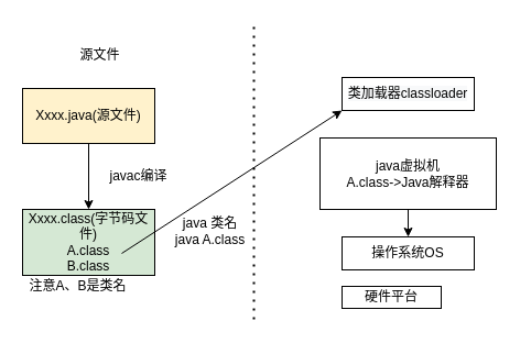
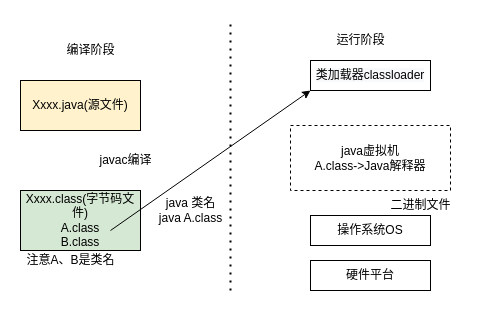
  <mxCell id="0" />
  <mxCell id="1" parent="0" />
- <mxCell id="2" value="" style="edgeStyle=orthogonalEdgeStyle;rounded=0;orthogonalLoop=1;jettySize=auto;html=1;" edge="1" parent="1" source="3" target="4"><mxGeometry relative="1" as="geometry" /></mxCell>
  <mxCell id="3" value="Xxxx.java(源文件)" style="rounded=0;whiteSpace=wrap;html=1;fillColor=#fff2cc;" vertex="1" parent="1"><mxGeometry x="20" y="80" width="120" height="50" as="geometry" /></mxCell>
  <mxCell id="4" value="Xxxx.class(字节码文件)&lt;br&gt;A.class&lt;br&gt;B.class" style="rounded=0;whiteSpace=wrap;html=1;fillColor=#d5e8d4;" vertex="1" parent="1"><mxGeometry x="20" y="190" width="120" height="60" as="geometry" /></mxCell>
  <mxCell id="5" value="javac编译" style="text;html=1;align=center;verticalAlign=middle;resizable=0;points=[];autosize=1;strokeColor=none;fillColor=none;" vertex="1" parent="1"><mxGeometry x="90" y="150" width="70" height="20" as="geometry" /></mxCell>
- <mxCell id="6" value="源文件" style="text;html=1;align=center;verticalAlign=middle;resizable=0;points=[];autosize=1;strokeColor=none;fillColor=none;" vertex="1" parent="1"><mxGeometry x="60" y="40" width="60" height="20" as="geometry" /></mxCell>
- <mxCell id="8" value="&#10;&#10;&lt;span style=&quot;color: rgb(0, 0, 0); font-family: helvetica; font-size: 12px; font-style: normal; font-weight: 400; letter-spacing: normal; text-align: center; text-indent: 0px; text-transform: none; word-spacing: 0px; background-color: rgb(248, 249, 250); display: inline; float: none;&quot;&gt;类加载器classloader&lt;/span&gt;&#10;&#10;" style="rounded=0;whiteSpace=wrap;html=1;fillColor=none;" vertex="1" parent="1"><mxGeometry x="310" y="70" width="120" height="30" as="geometry" /></mxCell>
+ <mxCell id="6" value="编译阶段" style="text;html=1;align=center;verticalAlign=middle;resizable=0;points=[];autosize=1;strokeColor=none;fillColor=none;" vertex="1" parent="1"><mxGeometry x="60" y="40" width="60" height="20" as="geometry" /></mxCell>
+ <mxCell id="7" value="运行阶段" style="text;html=1;align=center;verticalAlign=middle;resizable=0;points=[];autosize=1;strokeColor=none;fillColor=none;" vertex="1" parent="1"><mxGeometry x="330" y="30" width="60" height="20" as="geometry" /></mxCell>
+ <mxCell id="8" value="&#10;&#10;&lt;span style=&quot;color: rgb(0, 0, 0); font-family: helvetica; font-size: 12px; font-style: normal; font-weight: 400; letter-spacing: normal; text-align: center; text-indent: 0px; text-transform: none; word-spacing: 0px; background-color: rgb(248, 249, 250); display: inline; float: none;&quot;&gt;类加载器classloader&lt;/span&gt;&#10;&#10;" style="rounded=0;whiteSpace=wrap;html=1;fillColor=none;" vertex="1" parent="1"><mxGeometry x="310" y="60" width="120" height="30" as="geometry" /></mxCell>
  <mxCell id="9" value="注意A、B是类名" style="text;html=1;align=center;verticalAlign=middle;resizable=0;points=[];autosize=1;strokeColor=none;fillColor=none;" vertex="1" parent="1"><mxGeometry x="20" y="250" width="100" height="20" as="geometry" /></mxCell>
  <mxCell id="10" value="" style="endArrow=classic;html=1;rounded=0;entryX=0;entryY=1;entryDx=0;entryDy=0;" edge="1" parent="1" target="8"><mxGeometry width="50" height="50" relative="1" as="geometry"><mxPoint x="110" y="230" as="sourcePoint" /><mxPoint x="160" y="180" as="targetPoint" /></mxGeometry></mxCell>
  <mxCell id="11" value="" style="endArrow=none;dashed=1;html=1;dashPattern=1 3;strokeWidth=2;rounded=0;" edge="1" parent="1"><mxGeometry width="50" height="50" relative="1" as="geometry"><mxPoint x="230" y="290" as="sourcePoint" /><mxPoint x="230" y="20" as="targetPoint" /></mxGeometry></mxCell>
- <mxCell id="12" value="" style="edgeStyle=orthogonalEdgeStyle;rounded=0;orthogonalLoop=1;jettySize=auto;html=1;" edge="1" parent="1" source="13" target="16"><mxGeometry relative="1" as="geometry" /></mxCell>
- <mxCell id="13" value="java虚拟机&lt;br&gt;A.class-&amp;gt;Java解释器" style="rounded=0;whiteSpace=wrap;html=1;fillColor=none;" vertex="1" parent="1"><mxGeometry x="290" y="125" width="160" height="65" as="geometry" /></mxCell>
+ <mxCell id="13" value="java虚拟机&lt;br&gt;A.class-&amp;gt;Java解释器" style="rounded=0;whiteSpace=wrap;html=1;fillColor=none;dashed=1;" vertex="1" parent="1"><mxGeometry x="290" y="125" width="160" height="65" as="geometry" /></mxCell>
  <mxCell id="14" value="java 类名&lt;br&gt;java A.class" style="text;html=1;align=center;verticalAlign=middle;resizable=0;points=[];autosize=1;strokeColor=none;fillColor=none;" vertex="1" parent="1"><mxGeometry x="150" y="195" width="80" height="30" as="geometry" /></mxCell>
- <mxCell id="15" value="硬件平台" style="rounded=0;whiteSpace=wrap;html=1;fillColor=none;" vertex="1" parent="1"><mxGeometry x="310" y="260" width="90" height="20" as="geometry" /></mxCell>
+ <mxCell id="15" value="硬件平台" style="rounded=0;whiteSpace=wrap;html=1;fillColor=none;" vertex="1" parent="1"><mxGeometry x="310" y="260" width="120" height="30" as="geometry" /></mxCell>
  <mxCell id="16" value="操作系统OS" style="rounded=0;whiteSpace=wrap;html=1;fillColor=none;" vertex="1" parent="1"><mxGeometry x="310" y="215" width="120" height="30" as="geometry" /></mxCell>
+ <mxCell id="17" value="二进制文件" style="text;html=1;align=center;verticalAlign=middle;resizable=0;points=[];autosize=1;strokeColor=none;fillColor=none;" vertex="1" parent="1"><mxGeometry x="380" y="195" width="80" height="20" as="geometry" /></mxCell>
